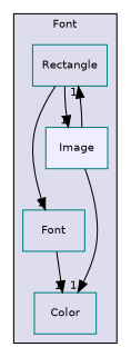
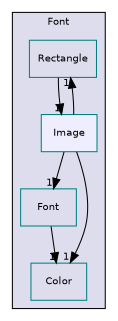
  digraph {
    compound=true
    node [color=teal fontname=Helvetica fontsize=10 shape=box]
    edge [headlabel=1 labeldistance=1.5 labelfontname=Helvetica labelfontsize=10]
    n1 [label=Color]
    n2 [label=Rectangle]
    n3 [label=Font]
    n4 [fillcolor="#eeeeff" label=Image pencolor=black style=filled]
    subgraph cluster_1 {
      bgcolor="#ddddee"
      fontname=Helvetica
      fontsize=10
      label=Font
      pencolor=black
      n1
      n2
      n3
      n4
    }
    n2 -> n4
    n3 -> n1
    n4 -> n1
    n4 -> n2
-   n2 -> n3
+   n4 -> n3
  }
